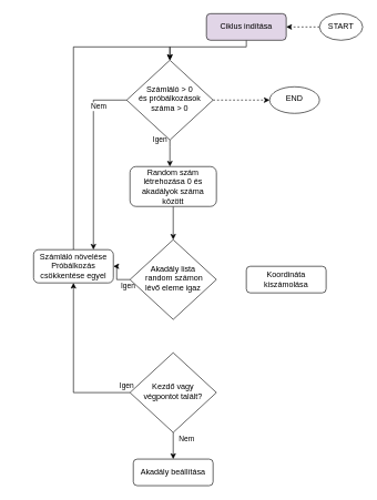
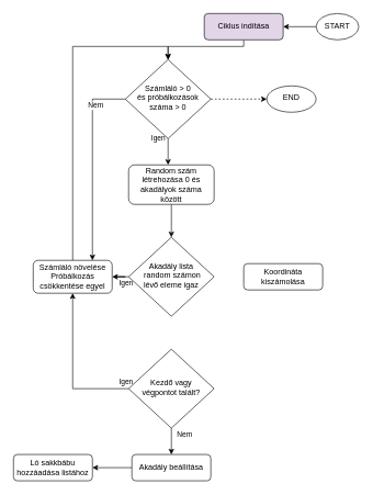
  <mxCell id="0" />
  <mxCell id="1" parent="0" />
  <mxCell id="2" style="edgeStyle=orthogonalEdgeStyle;rounded=0;orthogonalLoop=1;jettySize=auto;html=1;entryX=0.5;entryY=0;entryDx=0;entryDy=0;" edge="1" parent="1" source="3" target="7"><mxGeometry relative="1" as="geometry"><Array as="points"><mxPoint x="370" y="70" /><mxPoint x="255" y="70" /></Array></mxGeometry></mxCell>
  <mxCell id="3" value="Ciklus indítása" style="rounded=1;whiteSpace=wrap;html=1;fontSize=12;glass=0;strokeWidth=1;shadow=0;fillColor=#e1d5e7;" parent="1" vertex="1"><mxGeometry x="310" width="120" height="40" as="geometry" y="20" /></mxCell>
  <mxCell id="4" value="Igen" style="edgeStyle=orthogonalEdgeStyle;rounded=0;orthogonalLoop=1;jettySize=auto;html=1;" edge="1" parent="1" source="7" target="9"><mxGeometry x="-1" y="-15" relative="1" as="geometry"><Array as="points"><mxPoint x="255" y="220" /><mxPoint x="255" y="220" /></Array><mxPoint as="offset" /></mxGeometry></mxCell>
  <mxCell id="5" value="Nem" style="edgeStyle=orthogonalEdgeStyle;rounded=0;orthogonalLoop=1;jettySize=auto;html=1;entryX=0.75;entryY=0;entryDx=0;entryDy=0;" edge="1" parent="1" source="7" target="13"><mxGeometry x="-0.692" y="10" relative="1" as="geometry"><mxPoint x="385" y="150" as="targetPoint" /><mxPoint as="offset" /></mxGeometry></mxCell>
  <mxCell id="6" value="" style="edgeStyle=orthogonalEdgeStyle;rounded=0;orthogonalLoop=1;jettySize=auto;html=1;dashed=1;" edge="1" parent="1" source="7" target="23"><mxGeometry relative="1" as="geometry" /></mxCell>
  <mxCell id="7" value="Számláló &amp;gt; 0 &lt;br&gt;és próbálkozások száma &amp;gt; 0" style="rhombus;whiteSpace=wrap;html=1;shadow=0;fontFamily=Helvetica;fontSize=12;align=center;strokeWidth=1;spacing=6;spacingTop=-4;" parent="1" vertex="1"><mxGeometry x="190" y="90" width="130" height="120" as="geometry" /></mxCell>
  <mxCell id="8" value="" style="edgeStyle=orthogonalEdgeStyle;rounded=0;orthogonalLoop=1;jettySize=auto;html=1;" edge="1" parent="1" source="9" target="11"><mxGeometry relative="1" as="geometry" /></mxCell>
  <mxCell id="9" value="Random szám létrehozása 0 és akadályok száma között" style="rounded=1;whiteSpace=wrap;html=1;fontSize=12;glass=0;strokeWidth=1;shadow=0;" vertex="1" parent="1"><mxGeometry x="195" y="250" width="130" height="60" as="geometry" /></mxCell>
  <mxCell id="10" value="Igen" style="edgeStyle=orthogonalEdgeStyle;rounded=0;orthogonalLoop=1;jettySize=auto;html=1;" edge="1" parent="1" source="11" target="13"><mxGeometry x="-0.846" y="10" relative="1" as="geometry"><mxPoint as="offset" /></mxGeometry></mxCell>
  <mxCell id="11" value="Akadály lista&lt;br&gt;&amp;nbsp;random számon &lt;br&gt;lévő eleme igaz" style="rhombus;whiteSpace=wrap;html=1;shadow=0;fontFamily=Helvetica;fontSize=12;align=center;strokeWidth=1;spacing=6;spacingTop=-4;" vertex="1" parent="1"><mxGeometry x="195" y="360" width="130" height="120" as="geometry" /></mxCell>
  <mxCell id="12" style="edgeStyle=orthogonalEdgeStyle;rounded=0;orthogonalLoop=1;jettySize=auto;html=1;exitX=0.5;exitY=0;exitDx=0;exitDy=0;entryX=0.5;entryY=0;entryDx=0;entryDy=0;" edge="1" parent="1" source="13" target="7"><mxGeometry relative="1" as="geometry"><mxPoint x="110" y="140" as="targetPoint" /><Array as="points"><mxPoint x="110" y="70" /><mxPoint x="255" y="70" /></Array></mxGeometry></mxCell>
- <mxCell id="13" value="Számláló növelése Próbálkozás csökkentése egyel" style="rounded=1;whiteSpace=wrap;html=1;fontSize=12;glass=0;strokeWidth=1;shadow=0;" vertex="1" parent="1"><mxGeometry x="50" y="375" width="120" height="50" as="geometry" /></mxCell>
+ <mxCell id="13" value="Számláló növelése Próbálkozás csökkentése egyel" style="rounded=1;whiteSpace=wrap;html=1;fontSize=12;glass=0;strokeWidth=1;shadow=0;" vertex="1" parent="1"><mxGeometry x="50" y="395" width="120" height="50" as="geometry" /></mxCell>
  <mxCell id="14" value="Igen" style="edgeStyle=orthogonalEdgeStyle;rounded=0;orthogonalLoop=1;jettySize=auto;html=1;entryX=0.5;entryY=1;entryDx=0;entryDy=0;" edge="1" parent="1" source="16" target="13"><mxGeometry x="-0.964" y="-10" relative="1" as="geometry"><mxPoint x="305" y="590" as="targetPoint" /><mxPoint as="offset" /></mxGeometry></mxCell>
  <mxCell id="15" value="Nem" style="edgeStyle=orthogonalEdgeStyle;rounded=0;orthogonalLoop=1;jettySize=auto;html=1;" edge="1" parent="1" source="16" target="18"><mxGeometry x="-0.5" y="20" relative="1" as="geometry"><mxPoint as="offset" /></mxGeometry></mxCell>
  <mxCell id="16" value="Kezdő vagy &lt;br&gt;végpontot talált?" style="rhombus;whiteSpace=wrap;html=1;shadow=0;fontFamily=Helvetica;fontSize=12;align=center;strokeWidth=1;spacing=6;spacingTop=-4;" vertex="1" parent="1"><mxGeometry x="195" y="530" width="130" height="120" as="geometry" /></mxCell>
+ <mxCell id="17" value="" style="edgeStyle=orthogonalEdgeStyle;rounded=0;orthogonalLoop=1;jettySize=auto;html=1;" edge="1" parent="1" source="18" target="22"><mxGeometry relative="1" as="geometry" /></mxCell>
  <mxCell id="18" value="Akadály beállítása" style="rounded=1;whiteSpace=wrap;html=1;fontSize=12;glass=0;strokeWidth=1;shadow=0;" vertex="1" parent="1"><mxGeometry x="200" y="690" width="120" height="40" as="geometry" /></mxCell>
- <mxCell id="19" value="" style="edgeStyle=orthogonalEdgeStyle;rounded=0;orthogonalLoop=1;jettySize=auto;html=1;dashed=1;" edge="1" parent="1" source="20" target="3"><mxGeometry relative="1" as="geometry" /></mxCell>
+ <mxCell id="19" value="" style="edgeStyle=orthogonalEdgeStyle;rounded=0;orthogonalLoop=1;jettySize=auto;html=1;" edge="1" parent="1" source="20" target="3"><mxGeometry relative="1" as="geometry" /></mxCell>
  <mxCell id="20" value="START" style="ellipse;whiteSpace=wrap;html=1;" vertex="1" parent="1"><mxGeometry x="480" y="20" width="65" height="40" as="geometry" /></mxCell>
  <mxCell id="21" value="Koordináta kiszámolása" style="rounded=1;whiteSpace=wrap;html=1;fontSize=12;glass=0;strokeWidth=1;shadow=0;" vertex="1" parent="1"><mxGeometry x="370" y="400" width="120" height="40" as="geometry" /></mxCell>
+ <mxCell id="22" value="Ló sakkbábu hozzáadása listához" style="rounded=1;whiteSpace=wrap;html=1;fontSize=12;glass=0;strokeWidth=1;shadow=0;" vertex="1" parent="1"><mxGeometry x="20" y="690" width="120" height="40" as="geometry" /></mxCell>
  <mxCell id="23" value="END" style="ellipse;whiteSpace=wrap;html=1;shadow=0;strokeWidth=1;spacing=6;spacingTop=-4;" vertex="1" parent="1"><mxGeometry x="405" y="130" width="75" height="40" as="geometry" /></mxCell>
